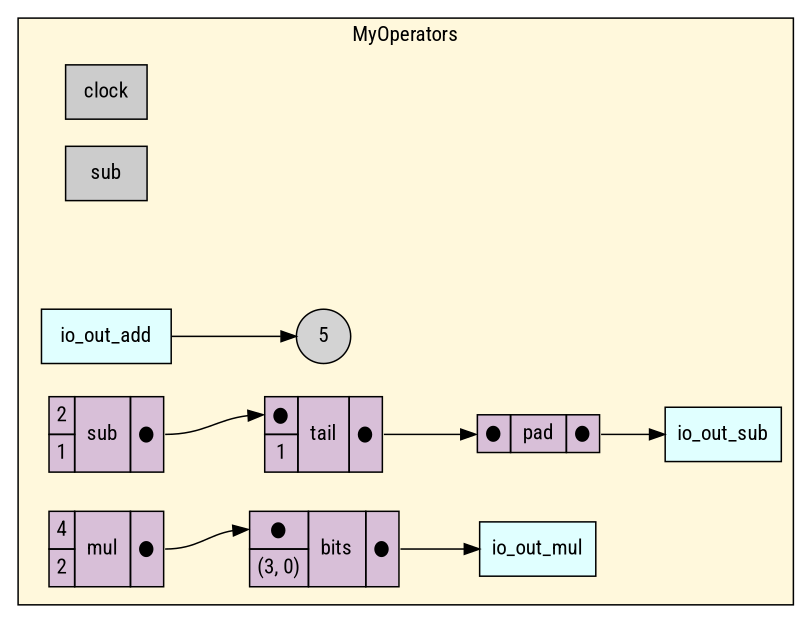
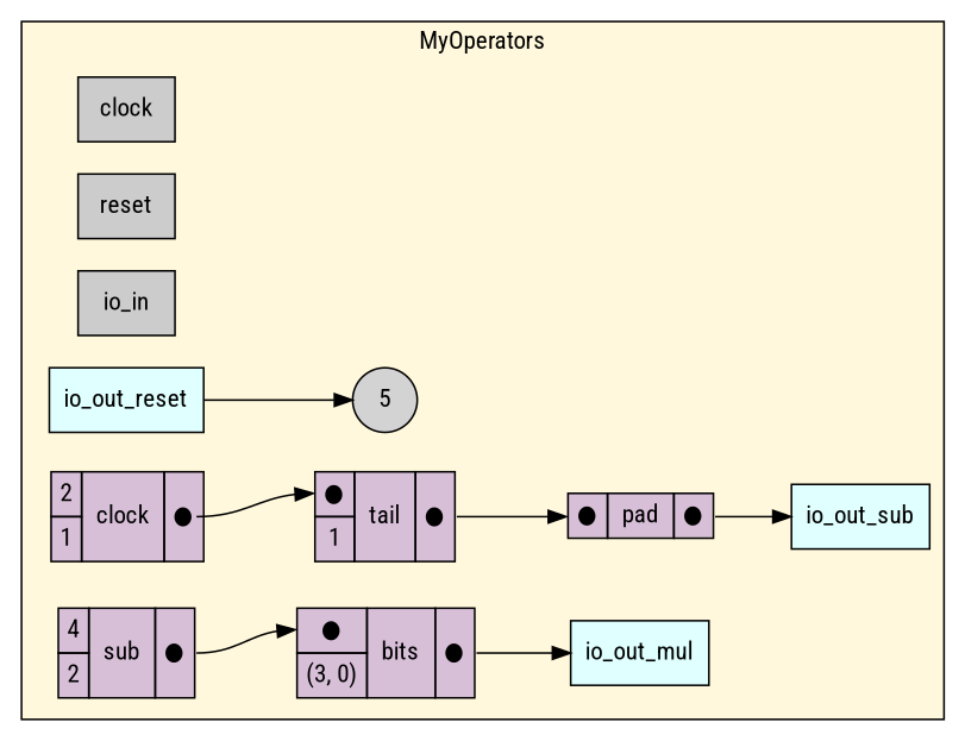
  digraph {
    fontname="Roboto Condensed"
    rankdir=LR
    node [fontname="Roboto Condensed" shape=rectangle style=filled]
    edge [fontname="Roboto Condensed" tailport=out]
    n1 [fillcolor="#CCCCCC" label=clock rank=0]
-   n2 [fillcolor="#CCCCCC" label=sub rank=0]
-   n4 [fillcolor="#E0FFFF" label=io_out_add rank=1000]
+   n2 [fillcolor="#CCCCCC" label=reset rank=0]
+   n3 [fillcolor="#CCCCCC" label=io_in rank=0]
+   n4 [fillcolor="#E0FFFF" label=io_out_reset rank=1000]
    n5 [fillcolor="#E0FFFF" label=io_out_sub rank=1000]
    n6 [fillcolor="#E0FFFF" label=io_out_mul rank=1000]
    n7 [BGCOLOR="#C0C0C0" label=5 shape=circle]
    n8 [label=< <TABLE BORDER="0" CELLBORDER="1" CELLSPACING="0" CELLPADDING="4" BGCOLOR="#D8BFD8">   <TR>     <TD PORT="in1">&#x25cf;</TD>     <TD > pad </TD>     <TD PORT="out">&#x25cf;</TD>   </TR> </TABLE>> shape=plaintext style=""]
    n9 [label=< <TABLE BORDER="0" CELLBORDER="1" CELLSPACING="0" CELLPADDING="4" BGCOLOR="#D8BFD8">   <TR>     <TD PORT="in1">&#x25cf;</TD>     <TD ROWSPAN="2" > tail </TD>     <TD ROWSPAN="2" PORT="out">&#x25cf;</TD>   </TR>   <TR>     <TD>1</TD>   </TR> </TABLE>> shape=plaintext style=""]
-   n10 [label=< <TABLE BORDER="0" CELLBORDER="1" CELLSPACING="0" CELLPADDING="4" BGCOLOR="#D8BFD8">   <TR>     <TD PORT="in1">2</TD>     <TD ROWSPAN="2" > sub </TD>     <TD ROWSPAN="2" PORT="out">&#x25cf;</TD>   </TR>   <TR>     <TD PORT="in2">1</TD>   </TR> </TABLE>> shape=plaintext style=""]
+   n10 [label=< <TABLE BORDER="0" CELLBORDER="1" CELLSPACING="0" CELLPADDING="4" BGCOLOR="#D8BFD8">   <TR>     <TD PORT="in1">2</TD>     <TD ROWSPAN="2" > clock </TD>     <TD ROWSPAN="2" PORT="out">&#x25cf;</TD>   </TR>   <TR>     <TD PORT="in2">1</TD>   </TR> </TABLE>> shape=plaintext style=""]
    n11 [label=< <TABLE BORDER="0" CELLBORDER="1" CELLSPACING="0" CELLPADDING="4" BGCOLOR="#D8BFD8">   <TR>     <TD PORT="in1">&#x25cf;</TD>     <TD ROWSPAN="2" > bits </TD>     <TD ROWSPAN="2" PORT="out">&#x25cf;</TD>   </TR>   <TR>     <TD>(3, 0)</TD>   </TR> </TABLE>> shape=plaintext style=""]
-   n12 [label=< <TABLE BORDER="0" CELLBORDER="1" CELLSPACING="0" CELLPADDING="4" BGCOLOR="#D8BFD8">   <TR>     <TD PORT="in1">4</TD>     <TD ROWSPAN="2" > mul </TD>     <TD ROWSPAN="2" PORT="out">&#x25cf;</TD>   </TR>   <TR>     <TD PORT="in2">2</TD>   </TR> </TABLE>> shape=plaintext style=""]
+   n12 [label=< <TABLE BORDER="0" CELLBORDER="1" CELLSPACING="0" CELLPADDING="4" BGCOLOR="#D8BFD8">   <TR>     <TD PORT="in1">4</TD>     <TD ROWSPAN="2" > sub </TD>     <TD ROWSPAN="2" PORT="out">&#x25cf;</TD>   </TR>   <TR>     <TD PORT="in2">2</TD>   </TR> </TABLE>> shape=plaintext style=""]
    subgraph cluster_1 {
      bgcolor="#FFF8DC"
      label=MyOperators
      n1
      n2
+     n3
      n4
      n5
      n6
      n7
      n8
      n9
      n10
      n11
      n12
    }
    n4 -> n7
    n8 -> n5
    n9 -> n8 [headport=in1]
    n10 -> n9 [headport=in1]
    n11 -> n6
    n12 -> n11 [headport=in1]
  }
